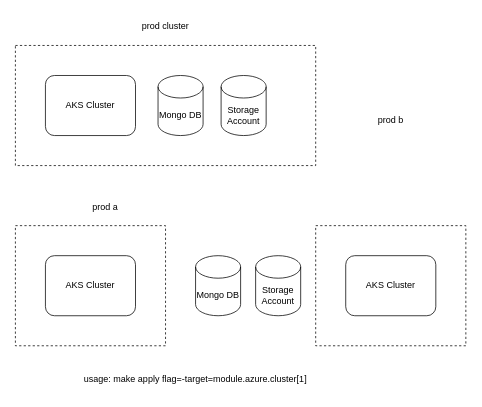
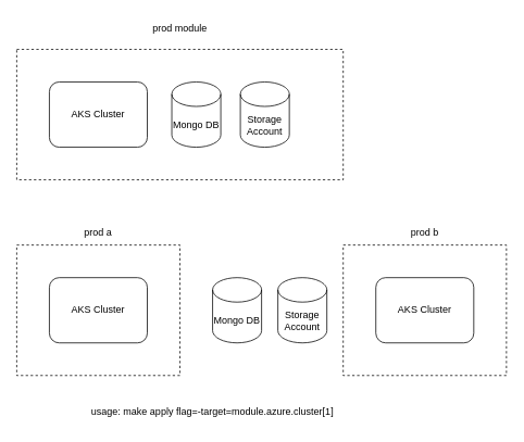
  <mxCell id="0" />
  <mxCell id="1" parent="0" />
  <mxCell id="2" value="" style="rounded=0;whiteSpace=wrap;html=1;fillColor=none;dashed=1;" vertex="1" parent="1"><mxGeometry x="20" y="60" width="400" height="160" as="geometry" /></mxCell>
- <mxCell id="3" value="prod cluster" style="text;html=1;strokeColor=none;fillColor=none;align=center;verticalAlign=middle;whiteSpace=wrap;rounded=0;" vertex="1" parent="1"><mxGeometry x="180" y="20" width="80" height="30" as="geometry" /></mxCell>
+ <mxCell id="3" value="prod module" style="text;html=1;strokeColor=none;fillColor=none;align=center;verticalAlign=middle;whiteSpace=wrap;rounded=0;" vertex="1" parent="1"><mxGeometry x="180" y="20" width="80" height="30" as="geometry" /></mxCell>
  <mxCell id="4" value="Storage Account" style="shape=cylinder3;whiteSpace=wrap;html=1;boundedLbl=1;backgroundOutline=1;size=15;" vertex="1" parent="1"><mxGeometry x="294" y="100" width="60" height="80" as="geometry" /></mxCell>
  <mxCell id="5" value="Mongo DB" style="shape=cylinder3;whiteSpace=wrap;html=1;boundedLbl=1;backgroundOutline=1;size=15;" vertex="1" parent="1"><mxGeometry x="210" y="100" width="60" height="80" as="geometry" /></mxCell>
  <mxCell id="6" value="AKS Cluster" style="rounded=1;whiteSpace=wrap;html=1;" vertex="1" parent="1"><mxGeometry x="60" y="100" width="120" height="80" as="geometry" /></mxCell>
  <mxCell id="7" value="" style="rounded=0;whiteSpace=wrap;html=1;fillColor=none;dashed=1;" vertex="1" parent="1"><mxGeometry x="20" y="300" width="200" height="160" as="geometry" /></mxCell>
- <mxCell id="8" value="prod a" style="text;html=1;strokeColor=none;fillColor=none;align=center;verticalAlign=middle;whiteSpace=wrap;rounded=0;" vertex="1" parent="1"><mxGeometry x="100" y="260" width="80" height="30" as="geometry" /></mxCell>
+ <mxCell id="8" value="prod a" style="text;html=1;strokeColor=none;fillColor=none;align=center;verticalAlign=middle;whiteSpace=wrap;rounded=0;" vertex="1" parent="1"><mxGeometry x="80" y="270" width="80" height="30" as="geometry" /></mxCell>
  <mxCell id="9" value="Storage Account" style="shape=cylinder3;whiteSpace=wrap;html=1;boundedLbl=1;backgroundOutline=1;size=15;" vertex="1" parent="1"><mxGeometry x="340" y="340" width="60" height="80" as="geometry" /></mxCell>
  <mxCell id="10" value="Mongo DB" style="shape=cylinder3;whiteSpace=wrap;html=1;boundedLbl=1;backgroundOutline=1;size=15;" vertex="1" parent="1"><mxGeometry x="260" y="340" width="60" height="80" as="geometry" /></mxCell>
  <mxCell id="11" value="AKS Cluster" style="rounded=1;whiteSpace=wrap;html=1;" vertex="1" parent="1"><mxGeometry x="60" y="340" width="120" height="80" as="geometry" /></mxCell>
  <mxCell id="12" value="" style="rounded=0;whiteSpace=wrap;html=1;fillColor=none;dashed=1;" vertex="1" parent="1"><mxGeometry x="420" y="300" width="200" height="160" as="geometry" /></mxCell>
- <mxCell id="13" value="prod b" style="text;html=1;strokeColor=none;fillColor=none;align=center;verticalAlign=middle;whiteSpace=wrap;rounded=0;" vertex="1" parent="1"><mxGeometry x="480" y="145" width="80" height="30" as="geometry" /></mxCell>
+ <mxCell id="13" value="prod b" style="text;html=1;strokeColor=none;fillColor=none;align=center;verticalAlign=middle;whiteSpace=wrap;rounded=0;" vertex="1" parent="1"><mxGeometry x="480" y="270" width="80" height="30" as="geometry" /></mxCell>
  <mxCell id="14" value="AKS Cluster" style="rounded=1;whiteSpace=wrap;html=1;" vertex="1" parent="1"><mxGeometry x="460" y="340" width="120" height="80" as="geometry" /></mxCell>
  <mxCell id="15" value="usage: make apply flag=-target=module.azure.cluster[1]" style="text;html=1;strokeColor=none;fillColor=none;align=center;verticalAlign=middle;whiteSpace=wrap;rounded=0;" vertex="1" parent="1"><mxGeometry x="40" y="490" width="440" height="30" as="geometry" /></mxCell>
